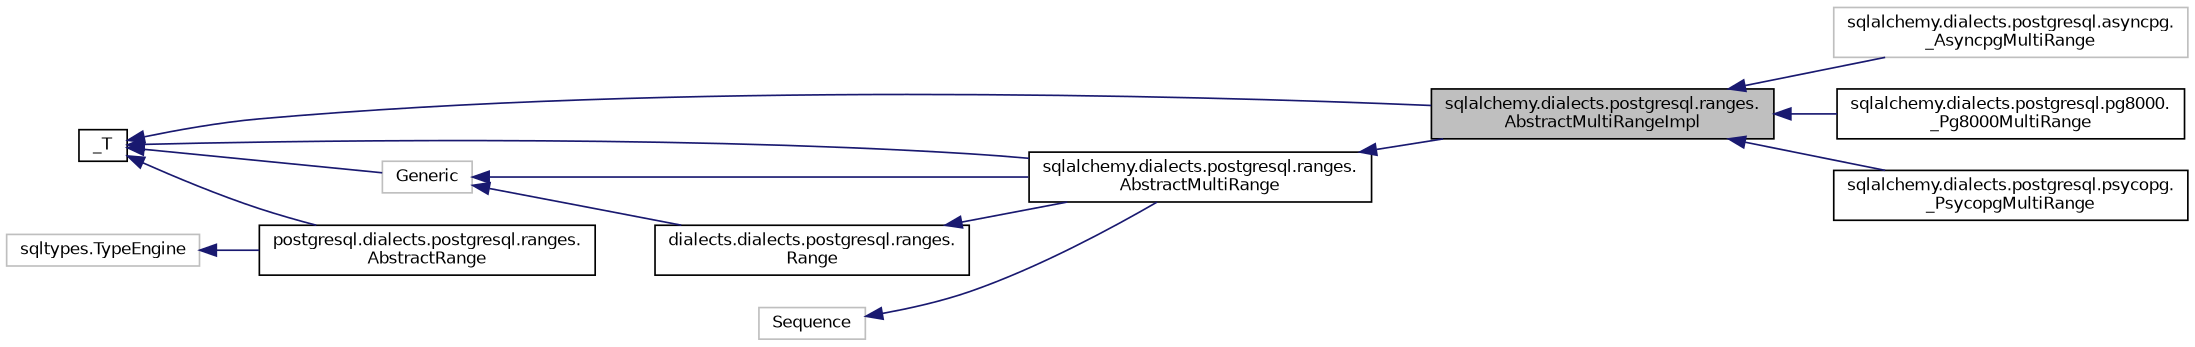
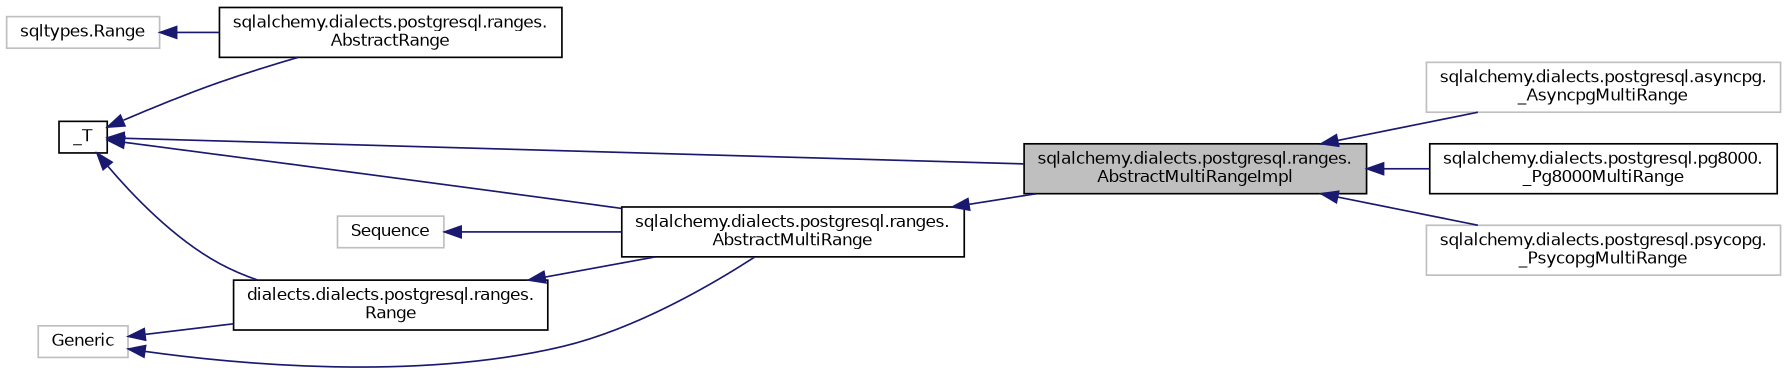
  digraph {
    fontname="DejaVu Sans"
    rankdir=LR
    node [color=black fillcolor=white fontname="DejaVu Sans" fontsize=10 shape=record style=filled]
    edge [color=midnightblue dir=back fontname="DejaVu Sans" fontsize=10 labelfontname=Helvetica labelfontsize=10 style=solid]
    n1 [fillcolor=grey75 fontcolor=black height=0.2 label="sqlalchemy.dialects.postgresql.ranges.\lAbstractMultiRangeImpl" width=0.4]
    n2 [color=grey75 height=0.2 label="sqlalchemy.dialects.postgresql.asyncpg.\l_AsyncpgMultiRange" width=0.4]
    n3 [height=0.2 label="sqlalchemy.dialects.postgresql.pg8000.\l_Pg8000MultiRange" width=0.4]
-   n4 [height=0.2 label="sqlalchemy.dialects.postgresql.psycopg.\l_PsycopgMultiRange" width=0.4]
+   n4 [color=grey75 height=0.2 label="sqlalchemy.dialects.postgresql.psycopg.\l_PsycopgMultiRange" width=0.4]
    n5 [height=0.2 label="sqlalchemy.dialects.postgresql.ranges.\lAbstractMultiRange" width=0.4]
-   n6 [height=0.2 label="postgresql.dialects.postgresql.ranges.\lAbstractRange" width=0.4]
-   n7 [color=grey75 height=0.2 label="sqltypes.TypeEngine" width=0.4]
+   n6 [height=0.2 label="sqlalchemy.dialects.postgresql.ranges.\lAbstractRange" width=0.4]
+   n7 [color=grey75 height=0.2 label="sqltypes.Range" width=0.4]
    n8 [height=0.2 label=_T width=0.4]
    n9 [height=0.2 label="dialects.dialects.postgresql.ranges.\lRange" width=0.4]
    n10 [color=grey75 height=0.2 label=Sequence width=0.4]
    n11 [color=grey75 height=0.2 label=Generic width=0.4]
    n1 -> n2
    n1 -> n3
    n1 -> n4
    n5 -> n1
    n7 -> n6
    n8 -> n1
    n8 -> n5
    n8 -> n6
-   n8 -> n11
+   n8 -> n9
    n9 -> n5
    n10 -> n5
    n11 -> n5
    n11 -> n9
  }
